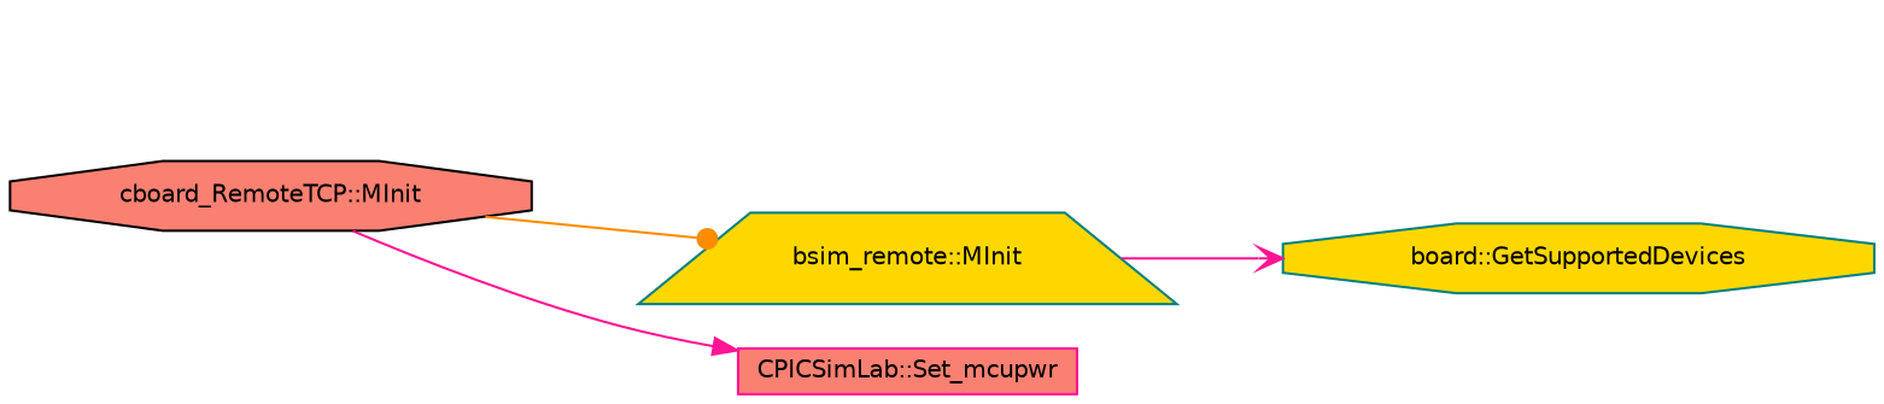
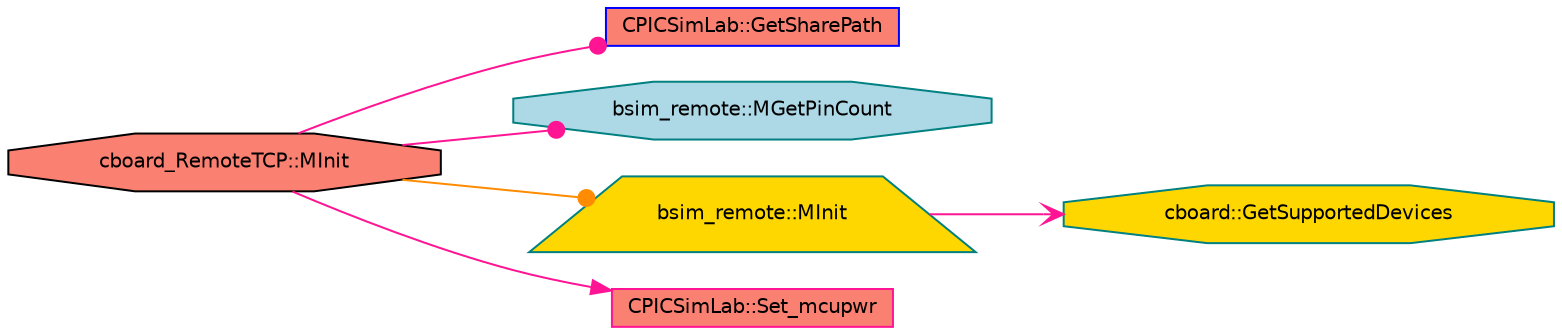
  digraph {
    rankdir=LR
    node [color=teal fillcolor=salmon fontname=Helvetica fontsize=10 shape=octagon style=filled]
    edge [arrowhead=dot color=deeppink fontname=Helvetica fontsize=10 labelfontname=Helvetica labelfontsize=10 style=solid]
    n1 [color=black fontcolor=black height=0.2 label="cboard_RemoteTCP::MInit" width=0.4]
+   n2 [color=blue height=0.2 label="CPICSimLab::GetSharePath" shape=box width=0.4]
+   n3 [fillcolor=lightblue height=0.2 label="bsim_remote::MGetPinCount" width=0.4]
    n4 [fillcolor=gold height=0.2 label="bsim_remote::MInit" shape=trapezium width=0.4]
    n5 [color=deeppink height=0.2 label="CPICSimLab::Set_mcupwr" shape=box width=0.4]
-   n6 [fillcolor=gold height=0.2 label="board::GetSupportedDevices" width=0.4]
+   n6 [fillcolor=gold height=0.2 label="cboard::GetSupportedDevices" width=0.4]
+   n1 -> n2
+   n1 -> n3
    n1 -> n4 [color=darkorange]
    n1 -> n5 [arrowhead=normal]
    n4 -> n6 [arrowhead=vee]
  }
